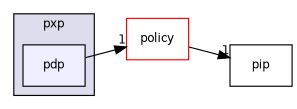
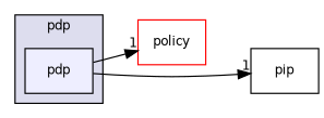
  digraph {
    compound=true
    rankdir=LR
    node [fontname=Helvetica fontsize=10 shape=box style=filled]
    edge [headlabel=1 labeldistance=1.5 labelfontname=Helvetica labelfontsize=10]
    n1 [fillcolor="#eeeeff" label=pdp pencolor=black]
    n2 [color=red fillcolor=white label=policy]
    n3 [label=pip style=""]
    subgraph cluster_1 {
      bgcolor="#ddddee"
      fontname=Helvetica
      fontsize=10
-     label=pxp
+     label=pdp
      pencolor=black
      n1
    }
    n1 -> n2
-   n2 -> n3
+   n1 -> n3
  }
